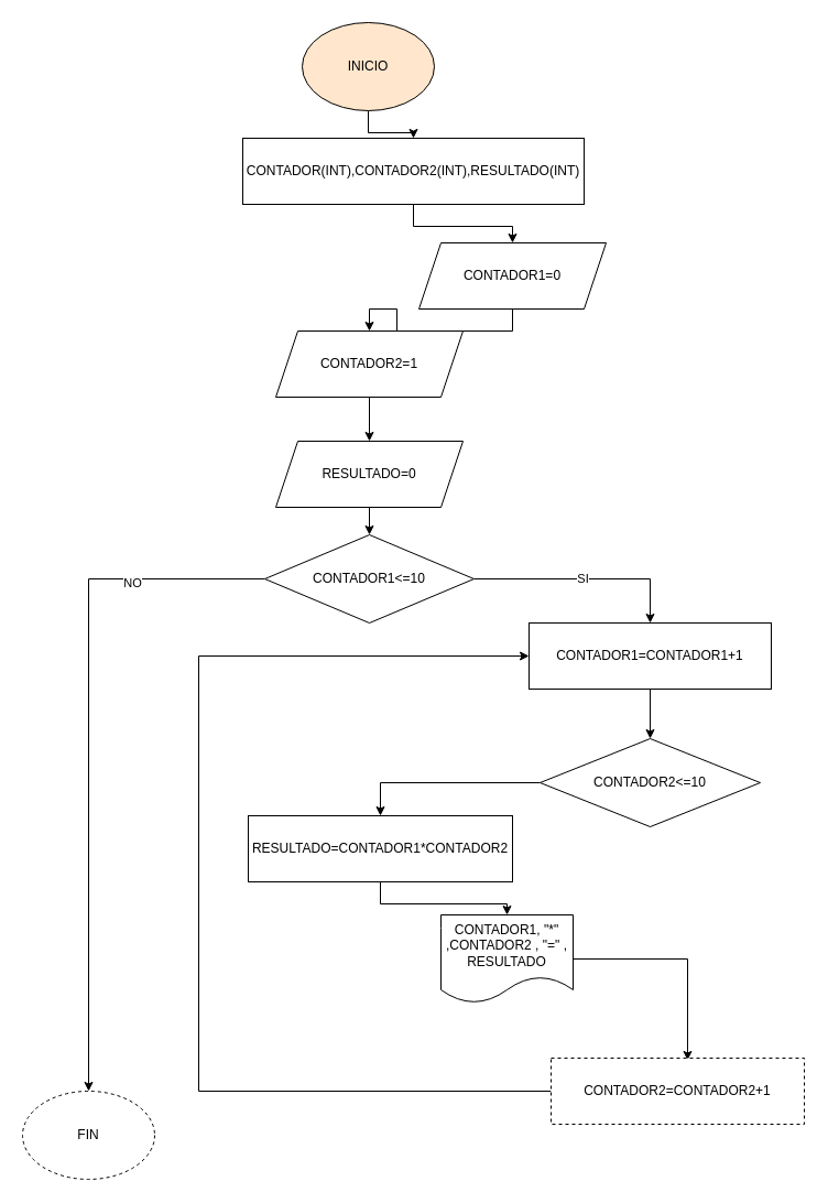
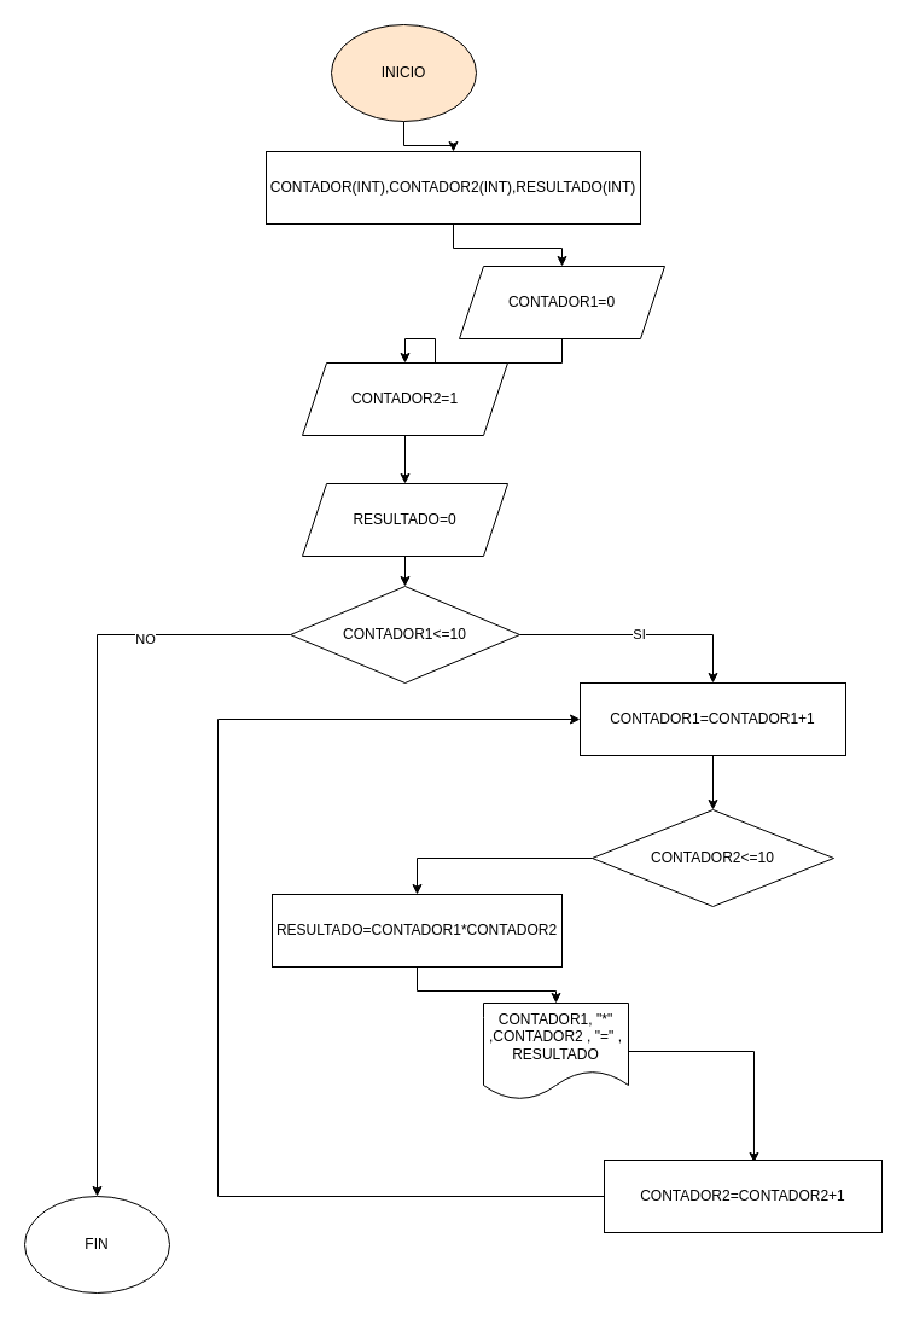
  <mxCell id="0" />
  <mxCell id="1" parent="0" />
  <mxCell id="2" style="edgeStyle=orthogonalEdgeStyle;rounded=0;orthogonalLoop=1;jettySize=auto;html=1;entryX=0.5;entryY=0;entryDx=0;entryDy=0;" edge="1" parent="1" source="3" target="5"><mxGeometry relative="1" as="geometry" /></mxCell>
  <mxCell id="3" value="INICIO" style="ellipse;whiteSpace=wrap;html=1;fillColor=#ffe6cc;" vertex="1" parent="1"><mxGeometry x="274" y="20" width="120" height="80" as="geometry" /></mxCell>
  <mxCell id="4" style="edgeStyle=orthogonalEdgeStyle;rounded=0;orthogonalLoop=1;jettySize=auto;html=1;" edge="1" parent="1" source="5" target="7"><mxGeometry relative="1" as="geometry" /></mxCell>
  <mxCell id="5" value="CONTADOR(INT),CONTADOR2(INT),RESULTADO(INT)" style="rounded=0;whiteSpace=wrap;html=1;" vertex="1" parent="1"><mxGeometry x="220" y="125" width="310" height="60" as="geometry" /></mxCell>
  <mxCell id="6" style="edgeStyle=orthogonalEdgeStyle;rounded=0;orthogonalLoop=1;jettySize=auto;html=1;entryX=0.5;entryY=0;entryDx=0;entryDy=0;" edge="1" parent="1" source="7" target="9"><mxGeometry relative="1" as="geometry" /></mxCell>
  <mxCell id="7" value="CONTADOR1=0" style="shape=parallelogram;perimeter=parallelogramPerimeter;whiteSpace=wrap;html=1;fixedSize=1;" vertex="1" parent="1"><mxGeometry x="380" y="220" width="170" height="60" as="geometry" /></mxCell>
  <mxCell id="8" style="edgeStyle=orthogonalEdgeStyle;rounded=0;orthogonalLoop=1;jettySize=auto;html=1;entryX=0.5;entryY=0;entryDx=0;entryDy=0;" edge="1" parent="1" source="9" target="11"><mxGeometry relative="1" as="geometry" /></mxCell>
  <mxCell id="9" value="CONTADOR2=1" style="shape=parallelogram;perimeter=parallelogramPerimeter;whiteSpace=wrap;html=1;fixedSize=1;" vertex="1" parent="1"><mxGeometry x="250" y="300" width="170" height="60" as="geometry" /></mxCell>
  <mxCell id="10" style="edgeStyle=orthogonalEdgeStyle;rounded=0;orthogonalLoop=1;jettySize=auto;html=1;entryX=0.5;entryY=0;entryDx=0;entryDy=0;" edge="1" parent="1" source="11" target="16"><mxGeometry relative="1" as="geometry" /></mxCell>
  <mxCell id="11" value="RESULTADO=0" style="shape=parallelogram;perimeter=parallelogramPerimeter;whiteSpace=wrap;html=1;fixedSize=1;" vertex="1" parent="1"><mxGeometry x="250" y="400" width="170" height="60" as="geometry" /></mxCell>
  <mxCell id="12" style="edgeStyle=orthogonalEdgeStyle;rounded=0;orthogonalLoop=1;jettySize=auto;html=1;entryX=0.5;entryY=0;entryDx=0;entryDy=0;" edge="1" parent="1" source="16" target="18"><mxGeometry relative="1" as="geometry" /></mxCell>
  <mxCell id="13" value="SI" style="edgeLabel;html=1;align=center;verticalAlign=middle;resizable=0;points=[];" vertex="1" connectable="0" parent="12"><mxGeometry x="-0.02" y="1" relative="1" as="geometry"><mxPoint as="offset" /></mxGeometry></mxCell>
  <mxCell id="14" style="edgeStyle=orthogonalEdgeStyle;rounded=0;orthogonalLoop=1;jettySize=auto;html=1;entryX=0.5;entryY=0;entryDx=0;entryDy=0;" edge="1" parent="1" source="16" target="27"><mxGeometry relative="1" as="geometry" /></mxCell>
  <mxCell id="15" value="NO" style="edgeLabel;html=1;align=center;verticalAlign=middle;resizable=0;points=[];" vertex="1" connectable="0" parent="14"><mxGeometry x="-0.613" y="3" relative="1" as="geometry"><mxPoint as="offset" /></mxGeometry></mxCell>
  <mxCell id="16" value="CONTADOR1&amp;lt;=10" style="rhombus;whiteSpace=wrap;html=1;" vertex="1" parent="1"><mxGeometry x="240" y="485" width="190" height="80" as="geometry" /></mxCell>
  <mxCell id="17" style="edgeStyle=orthogonalEdgeStyle;rounded=0;orthogonalLoop=1;jettySize=auto;html=1;entryX=0.5;entryY=0;entryDx=0;entryDy=0;" edge="1" parent="1" source="18" target="20"><mxGeometry relative="1" as="geometry" /></mxCell>
  <mxCell id="18" value="CONTADOR1=CONTADOR1+1" style="rounded=0;whiteSpace=wrap;html=1;" vertex="1" parent="1"><mxGeometry x="480" y="565" width="220" height="60" as="geometry" /></mxCell>
  <mxCell id="19" style="edgeStyle=orthogonalEdgeStyle;rounded=0;orthogonalLoop=1;jettySize=auto;html=1;entryX=0.5;entryY=0;entryDx=0;entryDy=0;" edge="1" parent="1" source="20" target="22"><mxGeometry relative="1" as="geometry" /></mxCell>
  <mxCell id="20" value="CONTADOR2&amp;lt;=10" style="rhombus;whiteSpace=wrap;html=1;" vertex="1" parent="1"><mxGeometry x="490" y="670" width="200" height="80" as="geometry" /></mxCell>
  <mxCell id="21" style="edgeStyle=orthogonalEdgeStyle;rounded=0;orthogonalLoop=1;jettySize=auto;html=1;entryX=0.5;entryY=0;entryDx=0;entryDy=0;" edge="1" parent="1" source="22" target="24"><mxGeometry relative="1" as="geometry" /></mxCell>
  <mxCell id="22" value="RESULTADO=CONTADOR1*CONTADOR2" style="rounded=0;whiteSpace=wrap;html=1;" vertex="1" parent="1"><mxGeometry x="225" y="740" width="240" height="60" as="geometry" /></mxCell>
  <mxCell id="23" style="edgeStyle=orthogonalEdgeStyle;rounded=0;orthogonalLoop=1;jettySize=auto;html=1;entryX=0.539;entryY=0.033;entryDx=0;entryDy=0;entryPerimeter=0;exitX=1;exitY=0.5;exitDx=0;exitDy=0;" edge="1" parent="1" source="24" target="26"><mxGeometry relative="1" as="geometry" /></mxCell>
  <mxCell id="24" value="CONTADOR1, &quot;*&quot; ,CONTADOR2 , &quot;=&quot; , RESULTADO" style="shape=document;whiteSpace=wrap;html=1;boundedLbl=1;" vertex="1" parent="1"><mxGeometry x="400" y="830" width="120" height="80" as="geometry" /></mxCell>
  <mxCell id="25" style="edgeStyle=orthogonalEdgeStyle;rounded=0;orthogonalLoop=1;jettySize=auto;html=1;entryX=0;entryY=0.5;entryDx=0;entryDy=0;" edge="1" parent="1" source="26" target="18"><mxGeometry relative="1" as="geometry"><Array as="points"><mxPoint x="180" y="990" /><mxPoint x="180" y="595" /></Array></mxGeometry></mxCell>
- <mxCell id="26" value="CONTADOR2=CONTADOR2+1" style="rounded=0;whiteSpace=wrap;html=1;dashed=1;" vertex="1" parent="1"><mxGeometry x="500" y="960" width="230" height="60" as="geometry" /></mxCell>
- <mxCell id="27" value="FIN" style="ellipse;whiteSpace=wrap;html=1;dashed=1;" vertex="1" parent="1"><mxGeometry x="20" y="990" width="120" height="80" as="geometry" /></mxCell>
+ <mxCell id="26" value="CONTADOR2=CONTADOR2+1" style="rounded=0;whiteSpace=wrap;html=1;" vertex="1" parent="1"><mxGeometry x="500" y="960" width="230" height="60" as="geometry" /></mxCell>
+ <mxCell id="27" value="FIN" style="ellipse;whiteSpace=wrap;html=1;" vertex="1" parent="1"><mxGeometry x="20" y="990" width="120" height="80" as="geometry" /></mxCell>
